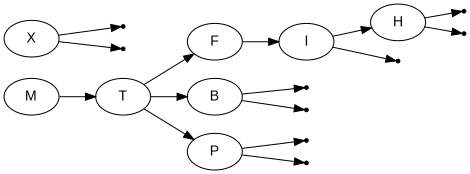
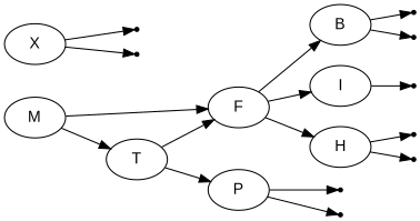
  digraph {
    rankdir=LR
    node [fontname=Arial shape=point]
    M [shape=""]
    F [shape=""]
    T [shape=""]
    B [shape=""]
    I [shape=""]
    P [shape=""]
    null1
    null2
    H [shape=""]
    null5
    null3
    null4
    null6
    null7
    X [shape=""]
    null8
    null9
+   M -> F
    M -> T
-   T -> B
+   F -> B
    F -> I
    T -> F
    T -> P
    B -> null1
    B -> null2
-   I -> H
+   F -> H
    I -> null5
    P -> null6
    P -> null7
    H -> null3
    H -> null4
    X -> null8
    X -> null9
  }
